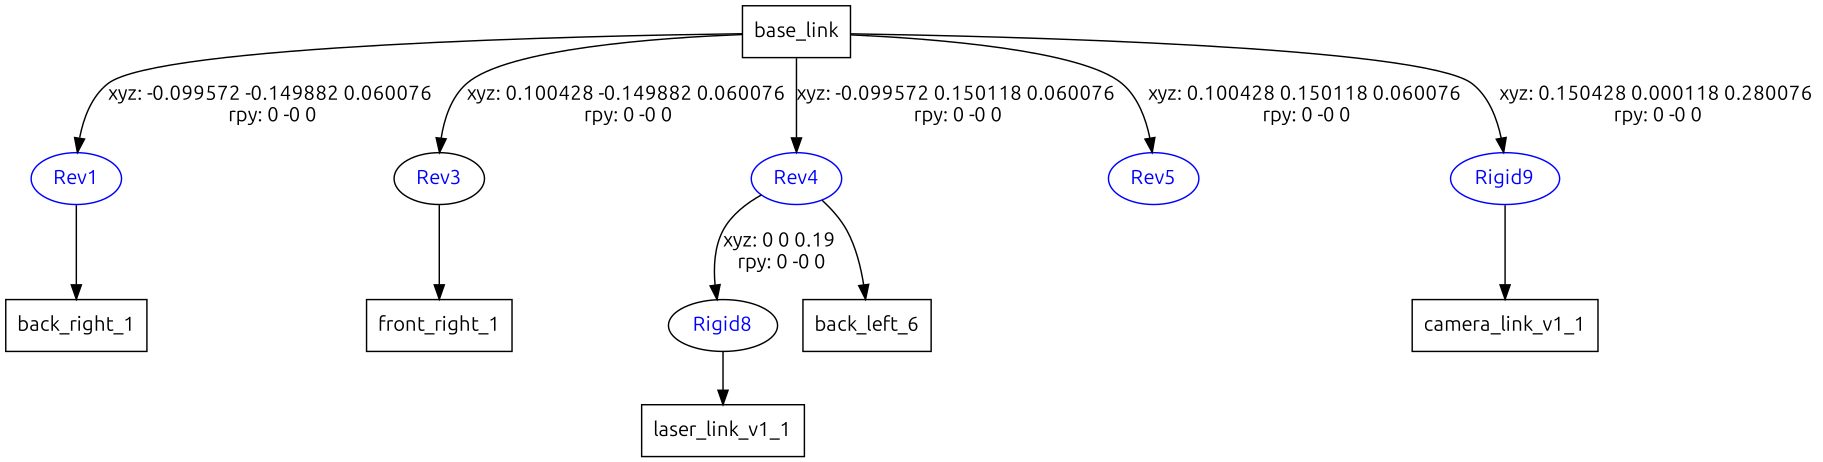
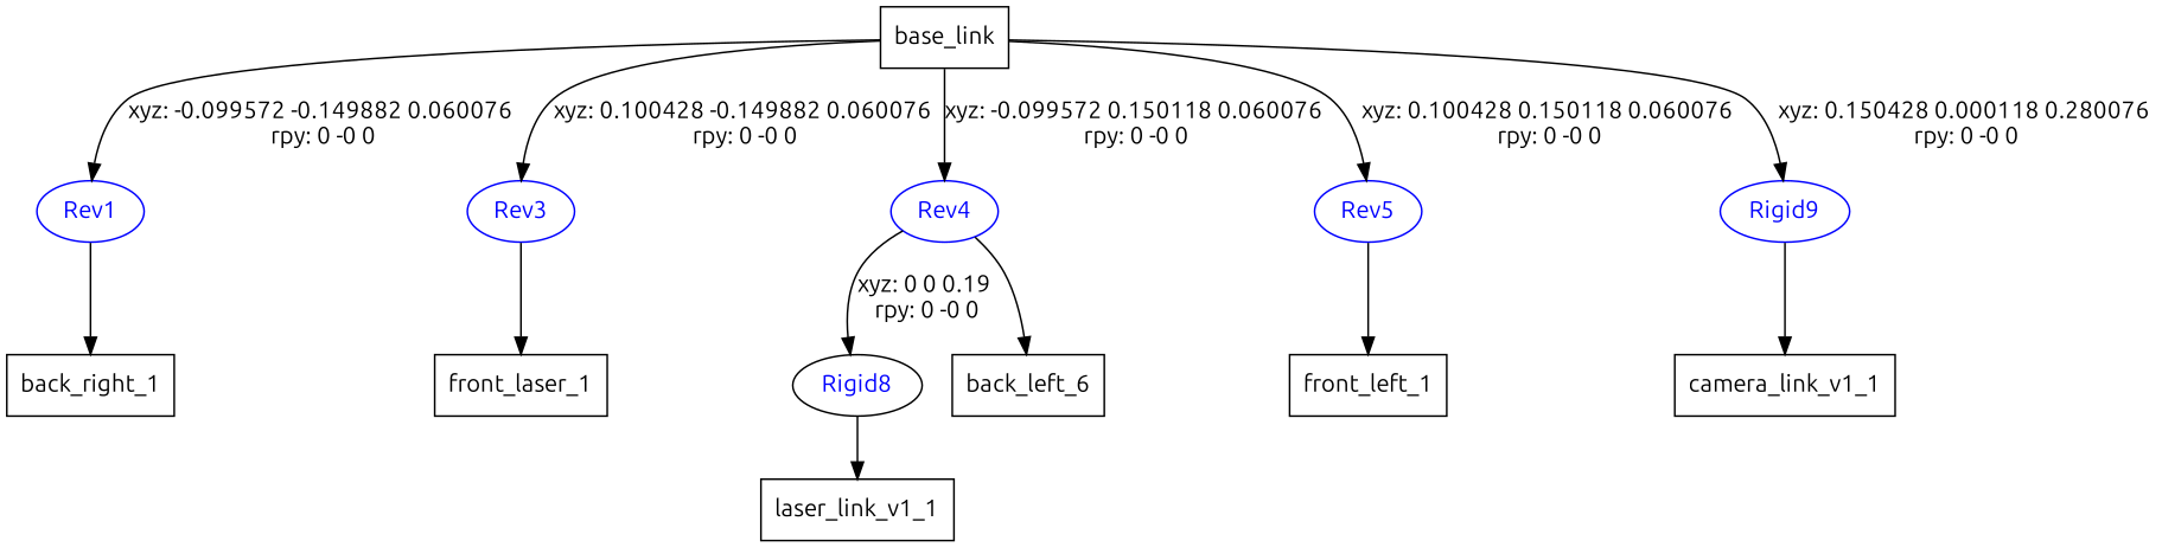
  digraph {
    fontname=Ubuntu
    node [fontname=Ubuntu shape=box]
    edge [fontname=Ubuntu]
    n1 [label=base_link]
    Rev1 [color=blue fontcolor=blue shape=ellipse]
-   Rev3 [color=black fontcolor=blue shape=ellipse]
+   Rev3 [color=blue fontcolor=blue shape=ellipse]
    Rev4 [color=blue fontcolor=blue shape=ellipse]
    Rev5 [color=blue fontcolor=blue shape=ellipse]
    Rigid9 [color=blue fontcolor=blue shape=ellipse]
    n7 [label=back_right_1]
-   n8 [label=front_right_1]
+   n8 [label=front_laser_1]
    Rigid8 [color=black fontcolor=blue shape=ellipse]
    n10 [label=back_left_6]
+   n11 [label=front_left_1]
    n12 [label=laser_link_v1_1]
    n13 [label=camera_link_v1_1]
    n1 -> Rev1 [label="xyz: -0.099572 -0.149882 0.060076 \nrpy: 0 -0 0"]
    n1 -> Rev3 [label="xyz: 0.100428 -0.149882 0.060076 \nrpy: 0 -0 0"]
    n1 -> Rev4 [label="xyz: -0.099572 0.150118 0.060076 \nrpy: 0 -0 0"]
    n1 -> Rev5 [label="xyz: 0.100428 0.150118 0.060076 \nrpy: 0 -0 0"]
    n1 -> Rigid9 [label="xyz: 0.150428 0.000118 0.280076 \nrpy: 0 -0 0"]
    Rev1 -> n7
    Rev3 -> n8
    Rev4 -> Rigid8 [label="xyz: 0 0 0.19 \nrpy: 0 -0 0"]
    Rev4 -> n10
+   Rev5 -> n11
    Rigid9 -> n13
    Rigid8 -> n12
  }
